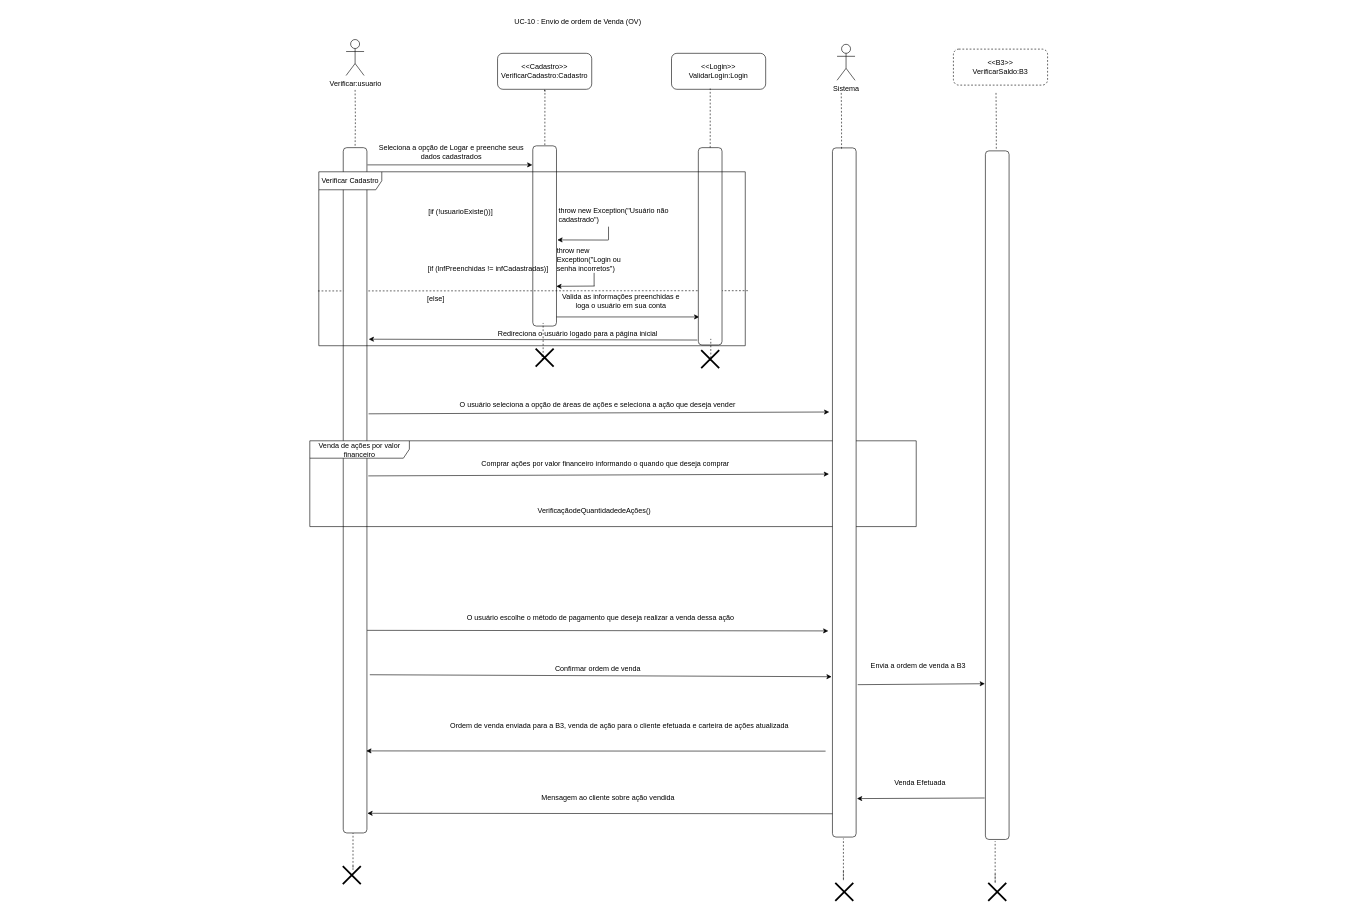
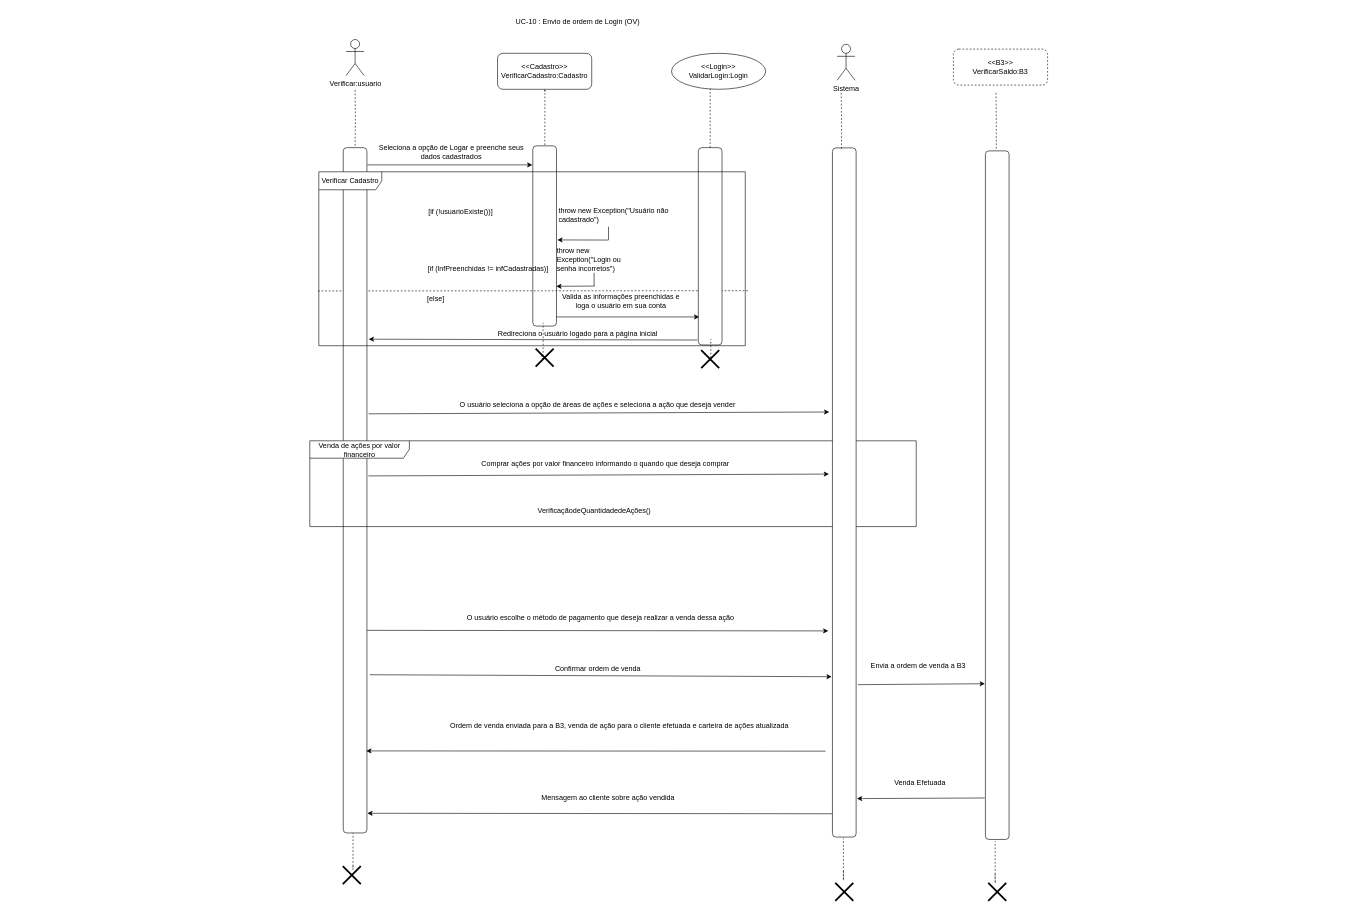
  <mxCell id="0" />
  <mxCell id="1" parent="0" />
  <mxCell id="2" style="edgeStyle=orthogonalEdgeStyle;rounded=0;orthogonalLoop=1;jettySize=auto;html=1;endArrow=none;endFill=0;dashed=1;" parent="1" target="27" edge="1"><mxGeometry relative="1" as="geometry"><mxPoint x="591.5" y="149" as="sourcePoint" /></mxGeometry></mxCell>
  <mxCell id="3" value="Verificar:usuario" style="shape=umlActor;verticalLabelPosition=bottom;verticalAlign=top;html=1;outlineConnect=0;" parent="1" vertex="1"><mxGeometry x="576.5" y="65" width="30" height="60" as="geometry" /></mxCell>
  <mxCell id="4" style="edgeStyle=orthogonalEdgeStyle;rounded=0;orthogonalLoop=1;jettySize=auto;html=1;endArrow=none;endFill=0;dashed=1;" parent="1" target="6" edge="1"><mxGeometry relative="1" as="geometry"><mxPoint x="908" y="152" as="sourcePoint" /><Array as="points"><mxPoint x="906" y="150" /><mxPoint x="906" y="149" /><mxPoint x="908" y="149" /></Array></mxGeometry></mxCell>
  <mxCell id="5" style="edgeStyle=orthogonalEdgeStyle;rounded=0;orthogonalLoop=1;jettySize=auto;html=1;" parent="1" edge="1"><mxGeometry relative="1" as="geometry"><mxPoint x="1165.299" y="527.5" as="targetPoint" /><mxPoint x="913" y="442" as="sourcePoint" /><Array as="points"><mxPoint x="912.54" y="527.75" /></Array></mxGeometry></mxCell>
  <mxCell id="6" value="" style="rounded=1;whiteSpace=wrap;html=1;rotation=90;" parent="1" vertex="1"><mxGeometry x="757.25" y="372.75" width="300.5" height="39.5" as="geometry" /></mxCell>
  <mxCell id="7" value="Seleciona a opção de Logar e preenche seus dados cadastrados" style="text;html=1;align=center;verticalAlign=middle;whiteSpace=wrap;rounded=0;" parent="1" vertex="1"><mxGeometry x="619" y="238" width="266" height="30" as="geometry" /></mxCell>
  <mxCell id="8" value="&lt;div&gt;&amp;lt;&amp;lt;Cadastro&amp;gt;&amp;gt;&lt;/div&gt;VerificarCadastro:Cadastro" style="rounded=1;whiteSpace=wrap;html=1;" parent="1" vertex="1"><mxGeometry x="829" y="88" width="157" height="60" as="geometry" /></mxCell>
  <mxCell id="9" value="Valida as informações preenchidas e loga o usuário em sua conta" style="text;html=1;align=center;verticalAlign=middle;whiteSpace=wrap;rounded=0;" parent="1" vertex="1"><mxGeometry x="934" y="486" width="202" height="30" as="geometry" /></mxCell>
  <mxCell id="10" value="" style="endArrow=none;dashed=1;html=1;rounded=0;entryX=0.995;entryY=0.532;entryDx=0;entryDy=0;entryPerimeter=0;exitX=-0.002;exitY=0.685;exitDx=0;exitDy=0;exitPerimeter=0;" parent="1" source="31" edge="1"><mxGeometry width="50" height="50" relative="1" as="geometry"><mxPoint x="710.93" y="483.724" as="sourcePoint" /><mxPoint x="1246.325" y="483.724" as="targetPoint" /></mxGeometry></mxCell>
  <mxCell id="11" value="" style="edgeStyle=orthogonalEdgeStyle;rounded=0;orthogonalLoop=1;jettySize=auto;html=1;endArrow=none;endFill=0;" parent="1" edge="1"><mxGeometry relative="1" as="geometry"><mxPoint x="990" y="454" as="sourcePoint" /><mxPoint x="990" y="476" as="targetPoint" /></mxGeometry></mxCell>
  <mxCell id="12" value="throw new Exception(&quot;Login ou senha incorretos&quot;)" style="text;whiteSpace=wrap;html=1;" parent="1" vertex="1"><mxGeometry x="926" y="404" width="134" height="36" as="geometry" /></mxCell>
  <mxCell id="13" value="" style="endArrow=classic;html=1;rounded=0;" parent="1" edge="1"><mxGeometry width="50" height="50" relative="1" as="geometry"><mxPoint x="612" y="274" as="sourcePoint" /><mxPoint x="887" y="274" as="targetPoint" /></mxGeometry></mxCell>
  <mxCell id="14" value="" style="endArrow=classic;html=1;rounded=0;entryX=0.944;entryY=0.001;entryDx=0;entryDy=0;entryPerimeter=0;" parent="1" edge="1"><mxGeometry width="50" height="50" relative="1" as="geometry"><mxPoint x="990.79" y="476" as="sourcePoint" /><mxPoint x="927" y="476.45" as="targetPoint" /></mxGeometry></mxCell>
  <mxCell id="15" value="" style="shape=umlDestroy;whiteSpace=wrap;html=1;strokeWidth=3;targetShapes=umlLifeline;" parent="1" vertex="1"><mxGeometry x="892.5" y="580.44" width="30" height="30" as="geometry" /></mxCell>
  <mxCell id="16" value="Redireciona o usuário logado para a página inicial" style="text;html=1;align=center;verticalAlign=middle;whiteSpace=wrap;rounded=0;" parent="1" vertex="1"><mxGeometry x="785" y="540.5" width="356" height="30" as="geometry" /></mxCell>
  <mxCell id="17" value="" style="shape=umlDestroy;whiteSpace=wrap;html=1;strokeWidth=3;targetShapes=umlLifeline;" parent="1" vertex="1"><mxGeometry x="571" y="1443" width="30" height="30" as="geometry" /></mxCell>
  <mxCell id="18" value="" style="shape=umlDestroy;whiteSpace=wrap;html=1;strokeWidth=3;targetShapes=umlLifeline;" parent="1" vertex="1"><mxGeometry x="1168.49" y="583" width="30" height="30" as="geometry" /></mxCell>
- <mxCell id="19" value="UC-10 : Envio de ordem de Venda (OV)" style="text;html=1;align=center;verticalAlign=middle;whiteSpace=wrap;rounded=0;" parent="1" vertex="1"><mxGeometry x="811" y="20" width="304" height="30" as="geometry" /></mxCell>
+ <mxCell id="19" value="UC-10 : Envio de ordem de Login (OV)" style="text;html=1;align=center;verticalAlign=middle;whiteSpace=wrap;rounded=0;" parent="1" vertex="1"><mxGeometry x="811" y="20" width="304" height="30" as="geometry" /></mxCell>
  <mxCell id="20" value="[if (lnfPreenchidas != infCadastradas)]" style="text;html=1;align=center;verticalAlign=middle;resizable=0;points=[];autosize=1;strokeColor=none;fillColor=none;" parent="1" vertex="1"><mxGeometry x="703.5" y="435" width="219" height="26" as="geometry" /></mxCell>
  <mxCell id="21" value="[if (!usuarioExiste())]" style="text;whiteSpace=wrap;html=1;" parent="1" vertex="1"><mxGeometry x="712" y="339" width="229" height="36" as="geometry" /></mxCell>
  <mxCell id="22" value="throw new Exception(&quot;Usuário não cadastrado&quot;)" style="text;whiteSpace=wrap;html=1;" parent="1" vertex="1"><mxGeometry x="929" y="336.5" width="212" height="36" as="geometry" /></mxCell>
  <mxCell id="23" value="" style="edgeStyle=orthogonalEdgeStyle;rounded=0;orthogonalLoop=1;jettySize=auto;html=1;endArrow=none;endFill=0;" parent="1" edge="1"><mxGeometry relative="1" as="geometry"><mxPoint x="1014" y="377" as="sourcePoint" /><mxPoint x="1014" y="399" as="targetPoint" /></mxGeometry></mxCell>
  <mxCell id="24" value="" style="endArrow=classic;html=1;rounded=0;entryX=0.522;entryY=-0.037;entryDx=0;entryDy=0;entryPerimeter=0;" parent="1" target="6" edge="1"><mxGeometry width="50" height="50" relative="1" as="geometry"><mxPoint x="1013.79" y="399.31" as="sourcePoint" /><mxPoint x="950" y="399.76" as="targetPoint" /></mxGeometry></mxCell>
  <mxCell id="25" value="[else]" style="text;whiteSpace=wrap;html=1;" parent="1" vertex="1"><mxGeometry x="710" y="483" width="229" height="36" as="geometry" /></mxCell>
  <mxCell id="26" value="" style="rounded=1;whiteSpace=wrap;html=1;rotation=90;" parent="1" vertex="1"><mxGeometry x="1019.02" y="389.98" width="328.95" height="39.5" as="geometry" /></mxCell>
  <mxCell id="27" value="" style="rounded=1;whiteSpace=wrap;html=1;rotation=90;" parent="1" vertex="1"><mxGeometry x="20.23" y="796.77" width="1142.52" height="39.5" as="geometry" /></mxCell>
  <mxCell id="28" value="" style="endArrow=classic;html=1;rounded=0;entryX=0.952;entryY=-0.076;entryDx=0;entryDy=0;entryPerimeter=0;" parent="1" edge="1"><mxGeometry width="50" height="50" relative="1" as="geometry"><mxPoint x="1162" y="566" as="sourcePoint" /><mxPoint x="614.252" y="564.602" as="targetPoint" /></mxGeometry></mxCell>
- <mxCell id="29" value="&lt;div&gt;&amp;lt;&amp;lt;Login&amp;gt;&amp;gt;&lt;/div&gt;ValidarLogin:Login" style="rounded=1;whiteSpace=wrap;html=1;" parent="1" vertex="1"><mxGeometry x="1119" y="88" width="157" height="60" as="geometry" /></mxCell>
+ <mxCell id="29" value="&lt;div&gt;&amp;lt;&amp;lt;Login&amp;gt;&amp;gt;&lt;/div&gt;ValidarLogin:Login" style="ellipse;whiteSpace=wrap;html=1;" parent="1" vertex="1"><mxGeometry x="1119" y="88" width="157" height="60" as="geometry" /></mxCell>
  <mxCell id="30" style="edgeStyle=orthogonalEdgeStyle;rounded=0;orthogonalLoop=1;jettySize=auto;html=1;entryX=0.411;entryY=0.978;entryDx=0;entryDy=0;entryPerimeter=0;endArrow=none;endFill=0;dashed=1;" parent="1" source="26" target="29" edge="1"><mxGeometry relative="1" as="geometry" /></mxCell>
  <mxCell id="31" value="Verificar Cadastro" style="shape=umlFrame;whiteSpace=wrap;html=1;pointerEvents=0;width=105;height=30;" parent="1" vertex="1"><mxGeometry x="531" y="285.5" width="711" height="290" as="geometry" /></mxCell>
  <mxCell id="32" value="" style="rounded=1;whiteSpace=wrap;html=1;rotation=90;" parent="1" vertex="1"><mxGeometry x="1088.06" y="804.88" width="1148" height="39.5" as="geometry" /></mxCell>
  <mxCell id="33" style="edgeStyle=orthogonalEdgeStyle;rounded=0;orthogonalLoop=1;jettySize=auto;html=1;endArrow=none;endFill=0;dashed=1;" parent="1" edge="1"><mxGeometry relative="1" as="geometry"><mxPoint x="1660" y="154" as="sourcePoint" /><mxPoint x="1660.5" y="250" as="targetPoint" /></mxGeometry></mxCell>
  <mxCell id="34" value="" style="endArrow=classic;html=1;rounded=0;" parent="1" edge="1"><mxGeometry width="50" height="50" relative="1" as="geometry"><mxPoint x="614" y="689" as="sourcePoint" /><mxPoint x="1382" y="686" as="targetPoint" /></mxGeometry></mxCell>
  <mxCell id="35" style="edgeStyle=orthogonalEdgeStyle;rounded=0;orthogonalLoop=1;jettySize=auto;html=1;entryX=0.411;entryY=0.978;entryDx=0;entryDy=0;entryPerimeter=0;endArrow=none;endFill=0;dashed=1;" parent="1" edge="1"><mxGeometry relative="1" as="geometry"><mxPoint x="1182.49" y="600" as="sourcePoint" /><mxPoint x="1184.49" y="564" as="targetPoint" /><Array as="points"><mxPoint x="1184.49" y="600" /></Array></mxGeometry></mxCell>
  <mxCell id="36" style="edgeStyle=orthogonalEdgeStyle;rounded=0;orthogonalLoop=1;jettySize=auto;html=1;entryX=0.411;entryY=0.978;entryDx=0;entryDy=0;entryPerimeter=0;endArrow=none;endFill=0;dashed=1;exitX=0.402;exitY=0.398;exitDx=0;exitDy=0;exitPerimeter=0;" parent="1" source="15" edge="1"><mxGeometry relative="1" as="geometry"><mxPoint x="903" y="573.5" as="sourcePoint" /><mxPoint x="905" y="537.5" as="targetPoint" /><Array as="points"><mxPoint x="903" y="592" /><mxPoint x="903" y="597" /><mxPoint x="905" y="597" /></Array></mxGeometry></mxCell>
  <mxCell id="37" value="" style="shape=umlDestroy;whiteSpace=wrap;html=1;strokeWidth=3;targetShapes=umlLifeline;" parent="1" vertex="1"><mxGeometry x="1647.06" y="1471" width="30" height="30" as="geometry" /></mxCell>
  <mxCell id="38" style="edgeStyle=orthogonalEdgeStyle;rounded=0;orthogonalLoop=1;jettySize=auto;html=1;entryX=0.411;entryY=0.978;entryDx=0;entryDy=0;entryPerimeter=0;endArrow=none;endFill=0;dashed=1;exitX=0.402;exitY=0.398;exitDx=0;exitDy=0;exitPerimeter=0;" parent="1" edge="1"><mxGeometry relative="1" as="geometry"><mxPoint x="588.04" y="1442.5" as="sourcePoint" /><mxPoint x="588.04" y="1388" as="targetPoint" /><Array as="points"><mxPoint x="588.6" y="1449" /><mxPoint x="588.6" y="1449" /></Array></mxGeometry></mxCell>
  <mxCell id="39" style="edgeStyle=orthogonalEdgeStyle;rounded=0;orthogonalLoop=1;jettySize=auto;html=1;entryX=0.411;entryY=0.978;entryDx=0;entryDy=0;entryPerimeter=0;endArrow=none;endFill=0;dashed=1;exitX=0.402;exitY=0.398;exitDx=0;exitDy=0;exitPerimeter=0;" parent="1" edge="1"><mxGeometry relative="1" as="geometry"><mxPoint x="1405.61" y="1451.5" as="sourcePoint" /><mxPoint x="1405.61" y="1397" as="targetPoint" /><Array as="points"><mxPoint x="1406.17" y="1467" /><mxPoint x="1406.17" y="1467" /></Array></mxGeometry></mxCell>
  <mxCell id="40" value="&lt;div&gt;&amp;lt;&amp;lt;B3&amp;gt;&amp;gt;&lt;/div&gt;VerificarSaldo:B3" style="rounded=1;whiteSpace=wrap;html=1;dashed=1;" parent="1" vertex="1"><mxGeometry x="1589" y="81" width="157" height="60" as="geometry" /></mxCell>
  <mxCell id="41" value="O usuário seleciona a opção de áreas de ações e seleciona a ação que deseja vender" style="text;html=1;align=center;verticalAlign=middle;whiteSpace=wrap;rounded=0;" parent="1" vertex="1"><mxGeometry x="621" y="659" width="750" height="30" as="geometry" /></mxCell>
  <mxCell id="42" value="O usuário escolhe o método de pagamento que deseja realizar a venda dessa ação" style="text;html=1;align=center;verticalAlign=middle;whiteSpace=wrap;rounded=0;" parent="1" vertex="1"><mxGeometry x="626" y="1014" width="750" height="30" as="geometry" /></mxCell>
  <mxCell id="43" value="" style="endArrow=classic;html=1;rounded=0;entryX=0.847;entryY=0.994;entryDx=0;entryDy=0;entryPerimeter=0;" parent="1" edge="1"><mxGeometry width="50" height="50" relative="1" as="geometry"><mxPoint x="616" y="1124" as="sourcePoint" /><mxPoint x="1385.992" y="1127.314" as="targetPoint" /></mxGeometry></mxCell>
  <mxCell id="44" value="Confirmar ordem de venda" style="text;html=1;align=center;verticalAlign=middle;whiteSpace=wrap;rounded=0;" parent="1" vertex="1"><mxGeometry x="726.5" y="1100" width="539" height="30" as="geometry" /></mxCell>
  <mxCell id="45" value="" style="endArrow=classic;html=1;rounded=0;" parent="1" edge="1"><mxGeometry width="50" height="50" relative="1" as="geometry"><mxPoint x="1375.88" y="1251.4" as="sourcePoint" /><mxPoint x="610.13" y="1251" as="targetPoint" /></mxGeometry></mxCell>
  <mxCell id="46" value="Ordem de venda enviada para a B3, venda de ação para o cliente efetuada e carteira de ações atualizada" style="text;html=1;align=center;verticalAlign=middle;whiteSpace=wrap;rounded=0;" parent="1" vertex="1"><mxGeometry x="624" y="1195" width="817" height="30" as="geometry" /></mxCell>
  <mxCell id="47" value="" style="endArrow=classic;html=1;rounded=0;exitX=0.991;exitY=0.907;exitDx=0;exitDy=0;exitPerimeter=0;" parent="1" edge="1"><mxGeometry width="50" height="50" relative="1" as="geometry"><mxPoint x="1389.994" y="1355.764" as="sourcePoint" /><mxPoint x="612.01" y="1355" as="targetPoint" /></mxGeometry></mxCell>
  <mxCell id="48" value="Mensagem ao cliente sobre ação vendida" style="text;html=1;align=center;verticalAlign=middle;whiteSpace=wrap;rounded=0;" parent="1" vertex="1"><mxGeometry x="651" y="1315" width="725" height="30" as="geometry" /></mxCell>
  <mxCell id="49" value="Venda de ações por valor financeiro" style="shape=umlFrame;whiteSpace=wrap;html=1;pointerEvents=0;width=166;height=29;" parent="1" vertex="1"><mxGeometry x="516" y="734" width="1011" height="143" as="geometry" /></mxCell>
  <mxCell id="50" value="" style="endArrow=classic;html=1;rounded=0;" parent="1" edge="1"><mxGeometry width="50" height="50" relative="1" as="geometry"><mxPoint x="613.51" y="792.5" as="sourcePoint" /><mxPoint x="1381.51" y="789.5" as="targetPoint" /></mxGeometry></mxCell>
  <mxCell id="51" value="Comprar ações por valor financeiro informando o quando que deseja comprar" style="text;html=1;align=center;verticalAlign=middle;whiteSpace=wrap;rounded=0;" parent="1" vertex="1"><mxGeometry x="634" y="758" width="750" height="30" as="geometry" /></mxCell>
  <mxCell id="52" value="" style="endArrow=classic;html=1;rounded=0;entryX=0.895;entryY=0.997;entryDx=0;entryDy=0;entryPerimeter=0;" parent="1" edge="1"><mxGeometry width="50" height="50" relative="1" as="geometry"><mxPoint x="611.56" y="1050" as="sourcePoint" /><mxPoint x="1380.439" y="1050.947" as="targetPoint" /></mxGeometry></mxCell>
  <mxCell id="53" value="VerificaçãodeQuantidadedeAções()" style="text;html=1;align=center;verticalAlign=middle;resizable=0;points=[];autosize=1;strokeColor=none;fillColor=none;" parent="1" vertex="1"><mxGeometry x="886.75" y="837.52" width="207" height="26" as="geometry" /></mxCell>
  <mxCell id="54" value="" style="rounded=1;whiteSpace=wrap;html=1;rotation=90;" parent="1" vertex="1"><mxGeometry x="832.59" y="800.41" width="1148.94" height="39.5" as="geometry" /></mxCell>
  <mxCell id="55" value="Sistema" style="shape=umlActor;verticalLabelPosition=bottom;verticalAlign=top;html=1;outlineConnect=0;" parent="1" vertex="1"><mxGeometry x="1395" y="73" width="30" height="60" as="geometry" /></mxCell>
  <mxCell id="56" style="edgeStyle=orthogonalEdgeStyle;rounded=0;orthogonalLoop=1;jettySize=auto;html=1;endArrow=none;endFill=0;dashed=1;" parent="1" edge="1"><mxGeometry relative="1" as="geometry"><mxPoint x="1402" y="154" as="sourcePoint" /><mxPoint x="1402.5" y="250" as="targetPoint" /></mxGeometry></mxCell>
  <mxCell id="57" value="Envia a ordem de venda a B3" style="text;html=1;align=center;verticalAlign=middle;whiteSpace=wrap;rounded=0;" parent="1" vertex="1"><mxGeometry x="1420" y="1095" width="221" height="30" as="geometry" /></mxCell>
  <mxCell id="58" value="" style="endArrow=classic;html=1;rounded=0;entryX=0.925;entryY=1.084;entryDx=0;entryDy=0;entryPerimeter=0;" parent="1" edge="1"><mxGeometry width="50" height="50" relative="1" as="geometry"><mxPoint x="1429.5" y="1140.56" as="sourcePoint" /><mxPoint x="1641.492" y="1139.001" as="targetPoint" /></mxGeometry></mxCell>
  <mxCell id="59" value="" style="endArrow=classic;html=1;rounded=0;entryX=0.977;entryY=1.033;entryDx=0;entryDy=0;entryPerimeter=0;" parent="1" edge="1"><mxGeometry width="50" height="50" relative="1" as="geometry"><mxPoint x="1641" y="1329.5" as="sourcePoint" /><mxPoint x="1428.209" y="1330.49" as="targetPoint" /></mxGeometry></mxCell>
  <mxCell id="60" value="Venda Efetuada" style="text;html=1;align=center;verticalAlign=middle;whiteSpace=wrap;rounded=0;" parent="1" vertex="1"><mxGeometry x="1441" y="1290" width="185" height="30" as="geometry" /></mxCell>
  <mxCell id="61" style="edgeStyle=orthogonalEdgeStyle;rounded=0;orthogonalLoop=1;jettySize=auto;html=1;entryX=0.411;entryY=0.978;entryDx=0;entryDy=0;entryPerimeter=0;endArrow=none;endFill=0;dashed=1;exitX=0.402;exitY=0.398;exitDx=0;exitDy=0;exitPerimeter=0;" parent="1" edge="1"><mxGeometry relative="1" as="geometry"><mxPoint x="1658.56" y="1456" as="sourcePoint" /><mxPoint x="1658.56" y="1401.5" as="targetPoint" /><Array as="points"><mxPoint x="1659.12" y="1471.5" /><mxPoint x="1659.12" y="1471.5" /></Array></mxGeometry></mxCell>
  <mxCell id="62" value="" style="shape=umlDestroy;whiteSpace=wrap;html=1;strokeWidth=3;targetShapes=umlLifeline;" parent="1" vertex="1"><mxGeometry x="1392.06" y="1471" width="30" height="30" as="geometry" /></mxCell>
